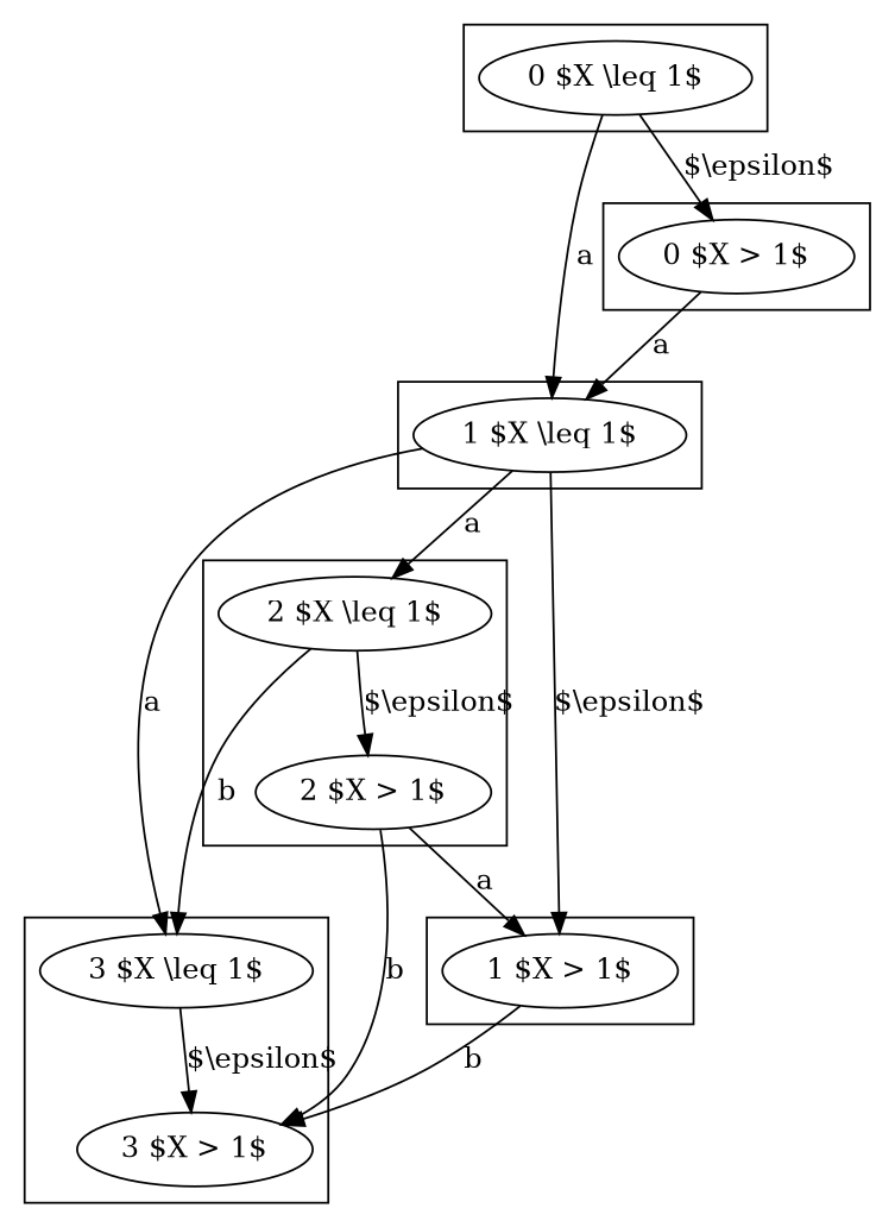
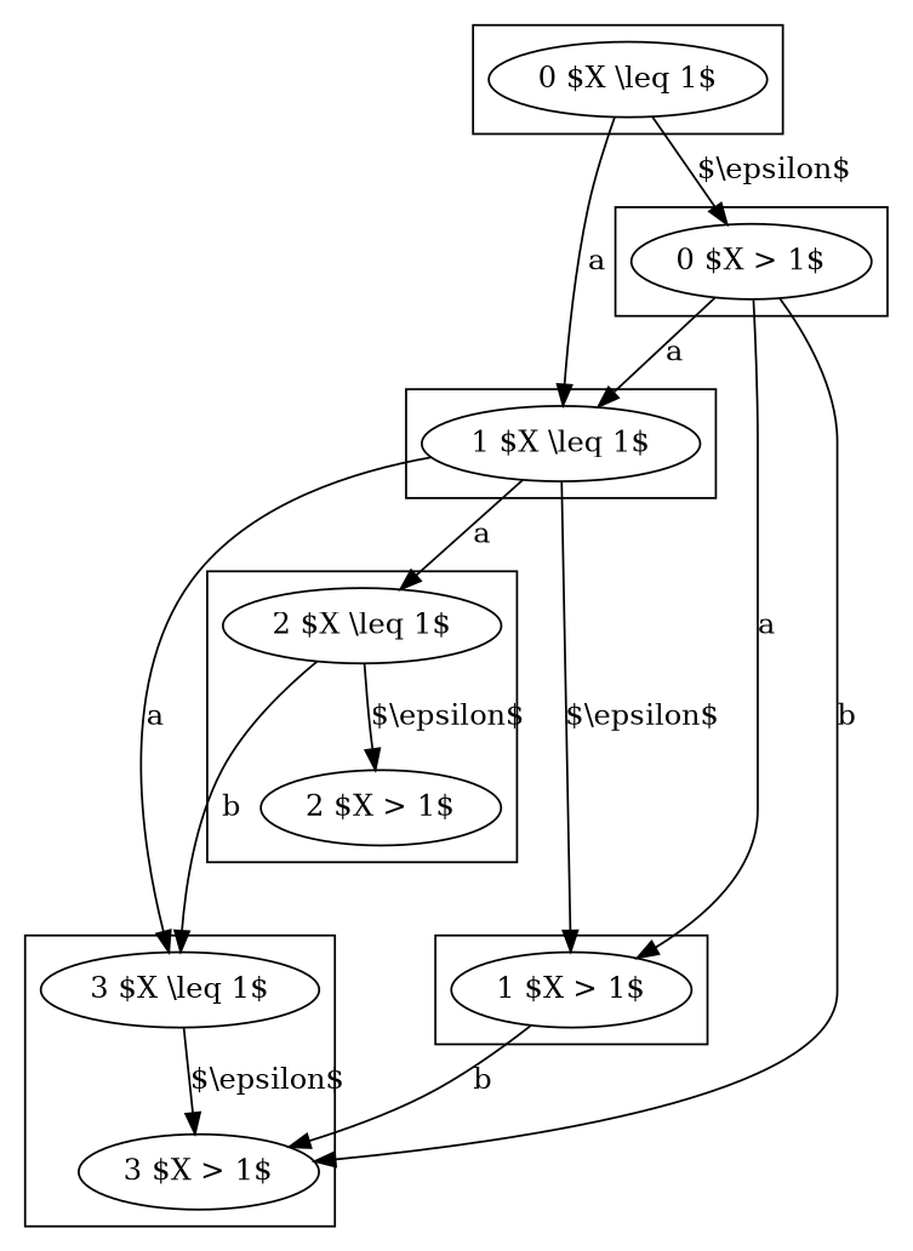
  digraph {
    "0 $X \\leq 1$"
    "0 $X > 1$"
    "1 $X \\leq 1$"
    "1 $X > 1$"
    "2 $X > 1$"
    "2 $X \\leq 1$"
    "3 $X > 1$"
    "3 $X \\leq 1$"
    subgraph cluster_1 {
      rank=same
      "0 $X \\leq 1$"
    }
    subgraph cluster_2 {
      rank=same
      "0 $X > 1$"
    }
    subgraph cluster_3 {
      rank=same
      "1 $X \\leq 1$"
    }
    subgraph cluster_4 {
      rank=same
      "1 $X > 1$"
    }
    subgraph cluster_5 {
      rank=same
      "2 $X > 1$"
      "2 $X \\leq 1$"
    }
    subgraph cluster_6 {
      rank=same
      "3 $X > 1$"
      "3 $X \\leq 1$"
    }
    "0 $X \\leq 1$" -> "0 $X > 1$" [label="$\\epsilon$"]
    "0 $X \\leq 1$" -> "1 $X \\leq 1$" [label=a]
    "0 $X > 1$" -> "1 $X \\leq 1$" [label=a]
-   "2 $X > 1$" -> "1 $X > 1$" [label=a]
+   "0 $X > 1$" -> "1 $X > 1$" [label=a]
    "1 $X \\leq 1$" -> "1 $X > 1$" [label="$\\epsilon$"]
    "1 $X \\leq 1$" -> "2 $X \\leq 1$" [label=a]
    "1 $X \\leq 1$" -> "3 $X \\leq 1$" [label=a]
    "1 $X > 1$" -> "3 $X > 1$" [label=b]
-   "2 $X > 1$" -> "3 $X > 1$" [label=b]
+   "0 $X > 1$" -> "3 $X > 1$" [label=b]
    "2 $X \\leq 1$" -> "2 $X > 1$" [label="$\\epsilon$"]
    "2 $X \\leq 1$" -> "3 $X \\leq 1$" [label=b]
    "3 $X \\leq 1$" -> "3 $X > 1$" [label="$\\epsilon$"]
  }
